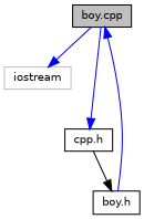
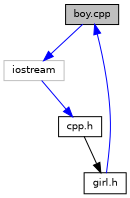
  digraph {
    node [color=black fillcolor=white fontname=Helvetica fontsize=10 shape=record style=filled]
    edge [color=blue fontname=Helvetica fontsize=10 labelfontname=Helvetica labelfontsize=10 style=solid]
    n1 [fillcolor=grey75 fontcolor=black height=0.2 label="boy.cpp" width=0.4]
    n2 [color=grey75 height=0.2 label=iostream width=0.4]
    n3 [height=0.2 label="cpp.h" width=0.4]
-   n4 [height=0.2 label="boy.h" width=0.4]
+   n4 [height=0.2 label="girl.h" width=0.4]
    n1 -> n2
-   n1 -> n3
+   n2 -> n3
    n3 -> n4 [color=black]
    n4 -> n1
  }
